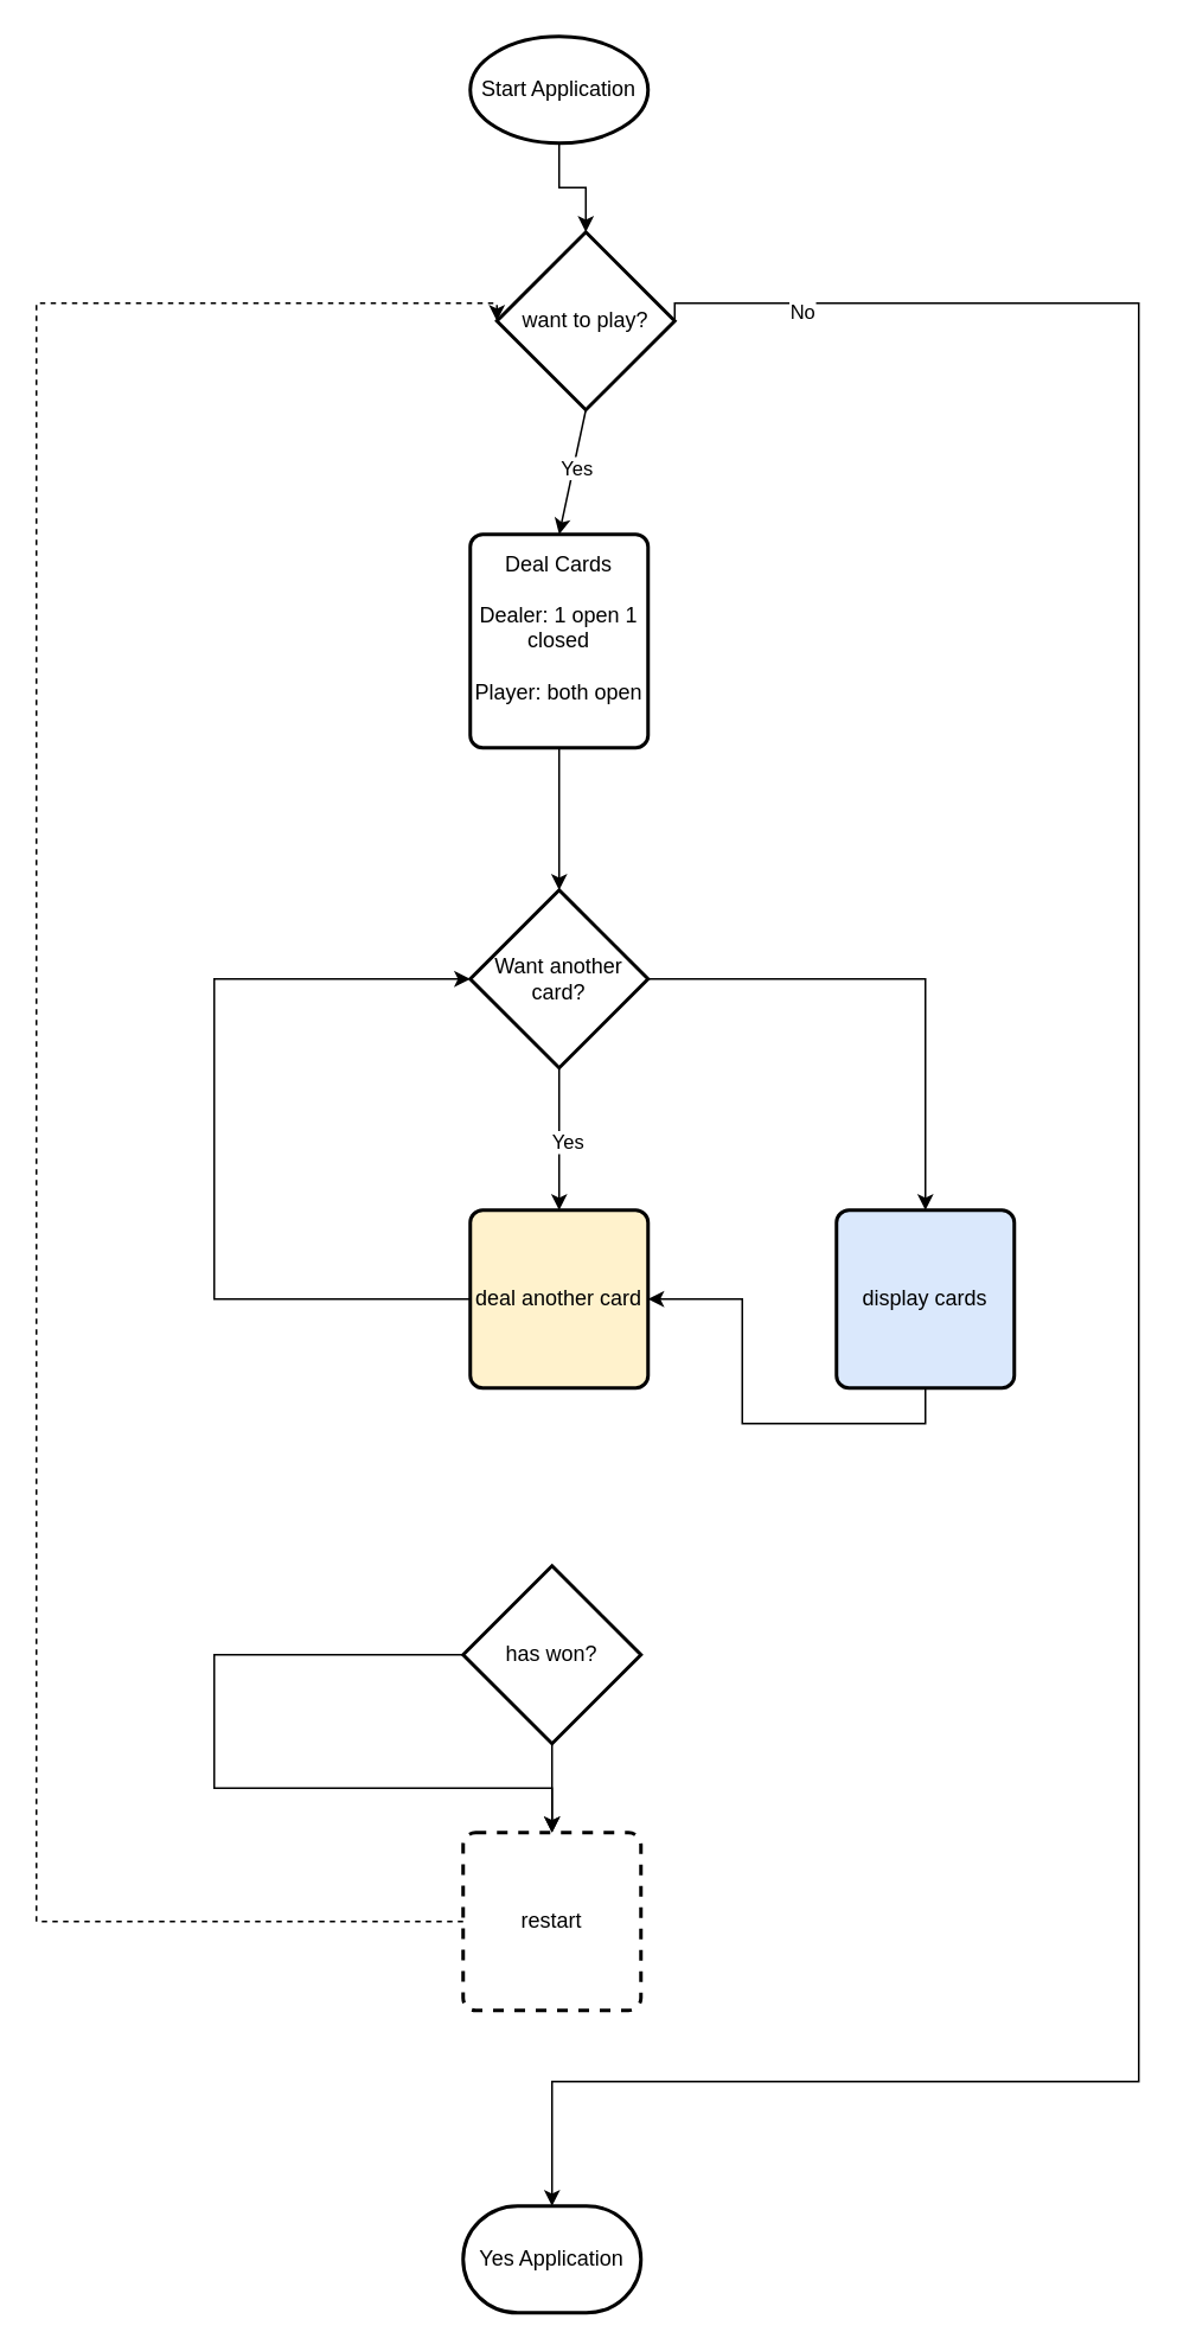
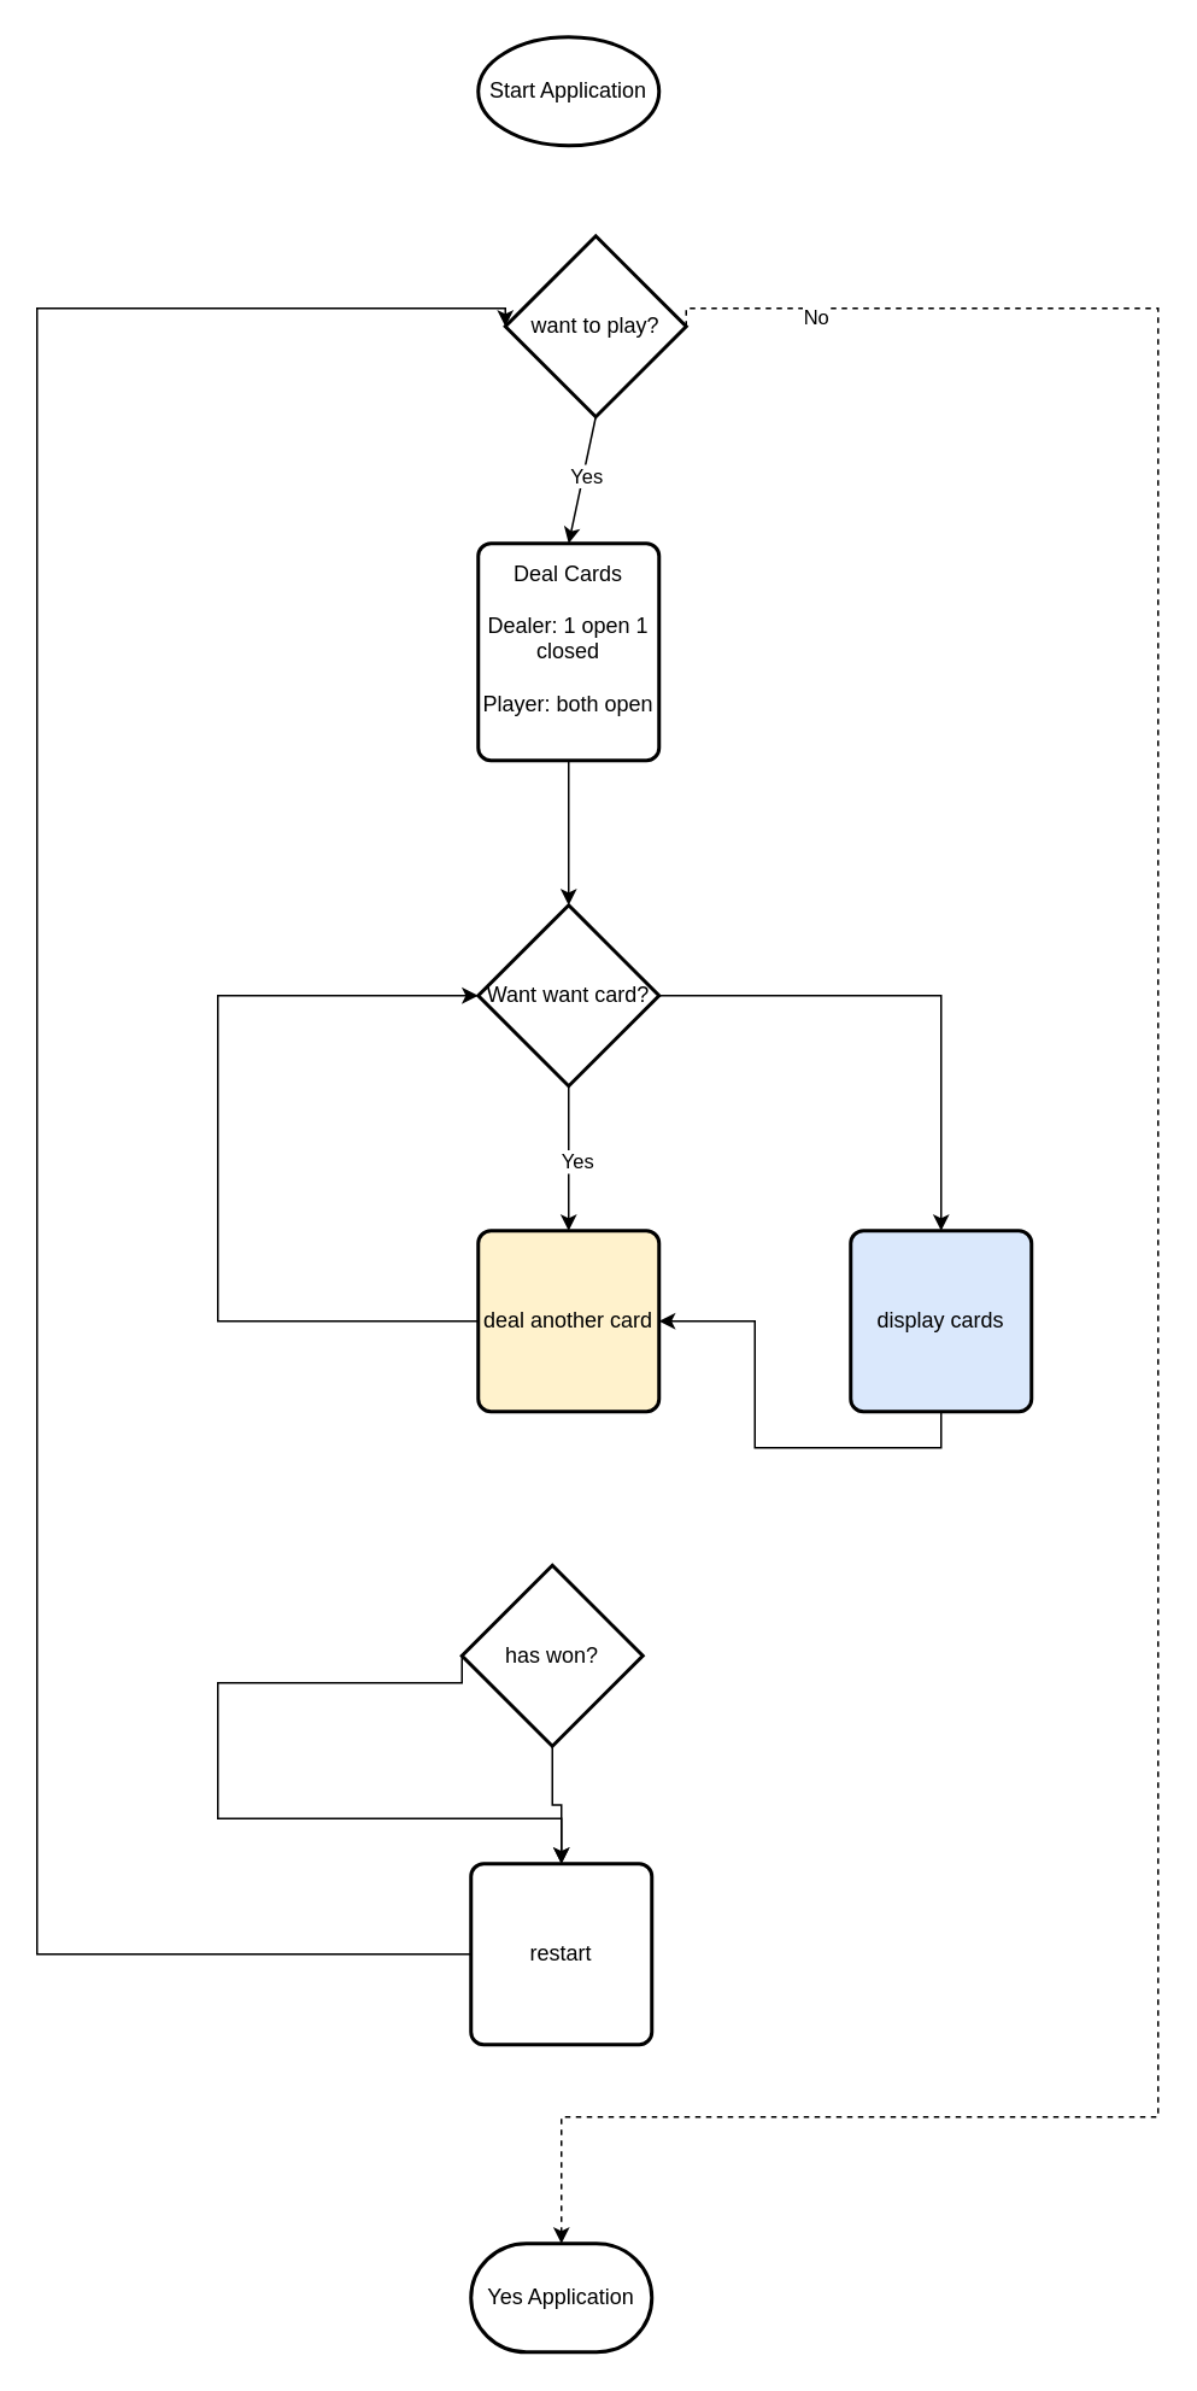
  <mxCell id="0" />
  <mxCell id="1" parent="0" />
- <mxCell id="2" value="" style="edgeStyle=orthogonalEdgeStyle;rounded=0;orthogonalLoop=1;jettySize=auto;html=1;" edge="1" parent="1" source="3" target="4"><mxGeometry relative="1" as="geometry" /></mxCell>
  <mxCell id="3" value="Start Application" style="strokeWidth=2;html=1;shape=mxgraph.flowchart.start_1;whiteSpace=wrap;" vertex="1" parent="1"><mxGeometry x="264" y="20" width="100" height="60" as="geometry" /></mxCell>
  <mxCell id="4" value="want to play?" style="strokeWidth=2;html=1;shape=mxgraph.flowchart.decision;whiteSpace=wrap;" vertex="1" parent="1"><mxGeometry x="279" y="130" width="100" height="100" as="geometry" /></mxCell>
  <mxCell id="5" value="" style="endArrow=classic;html=1;rounded=0;exitX=0.5;exitY=1;exitDx=0;exitDy=0;exitPerimeter=0;entryX=0.5;entryY=0;entryDx=0;entryDy=0;" edge="1" parent="1" source="4" target="8"><mxGeometry width="50" height="50" relative="1" as="geometry"><mxPoint x="290" y="410" as="sourcePoint" /><mxPoint x="250" y="270" as="targetPoint" /></mxGeometry></mxCell>
  <mxCell id="6" value="Yes" style="edgeLabel;html=1;align=center;verticalAlign=middle;resizable=0;points=[];" vertex="1" connectable="0" parent="5"><mxGeometry x="-0.075" y="1" relative="1" as="geometry"><mxPoint as="offset" /></mxGeometry></mxCell>
  <mxCell id="7" value="" style="edgeStyle=orthogonalEdgeStyle;rounded=0;orthogonalLoop=1;jettySize=auto;html=1;" edge="1" parent="1" source="8" target="12"><mxGeometry relative="1" as="geometry" /></mxCell>
  <mxCell id="8" value="&lt;div&gt;Deal Cards&lt;/div&gt;&lt;div&gt;&lt;br&gt;&lt;/div&gt;&lt;div&gt;Dealer: 1 open 1 closed&lt;/div&gt;&lt;div&gt;&lt;br&gt;&lt;/div&gt;&lt;div&gt;Player: both open&lt;br&gt;&lt;/div&gt;&lt;div&gt;&lt;br&gt;&lt;/div&gt;" style="rounded=1;whiteSpace=wrap;html=1;absoluteArcSize=1;arcSize=14;strokeWidth=2;" vertex="1" parent="1"><mxGeometry x="264" y="300" width="100" height="120" as="geometry" /></mxCell>
  <mxCell id="9" value="" style="edgeStyle=orthogonalEdgeStyle;rounded=0;orthogonalLoop=1;jettySize=auto;html=1;" edge="1" parent="1" source="12" target="13"><mxGeometry relative="1" as="geometry" /></mxCell>
  <mxCell id="10" value="&lt;div&gt;Yes&lt;/div&gt;" style="edgeLabel;html=1;align=center;verticalAlign=middle;resizable=0;points=[];" vertex="1" connectable="0" parent="9"><mxGeometry x="0.025" y="4" relative="1" as="geometry"><mxPoint as="offset" /></mxGeometry></mxCell>
  <mxCell id="11" style="edgeStyle=orthogonalEdgeStyle;rounded=0;orthogonalLoop=1;jettySize=auto;html=1;exitX=1;exitY=0.5;exitDx=0;exitDy=0;exitPerimeter=0;entryX=0.5;entryY=0;entryDx=0;entryDy=0;" edge="1" parent="1" source="12" target="15"><mxGeometry relative="1" as="geometry" /></mxCell>
- <mxCell id="12" value="Want another card?" style="strokeWidth=2;html=1;shape=mxgraph.flowchart.decision;whiteSpace=wrap;" vertex="1" parent="1"><mxGeometry x="264" y="500" width="100" height="100" as="geometry" /></mxCell>
+ <mxCell id="12" value="Want want card?" style="strokeWidth=2;html=1;shape=mxgraph.flowchart.decision;whiteSpace=wrap;" vertex="1" parent="1"><mxGeometry x="264" y="500" width="100" height="100" as="geometry" /></mxCell>
  <mxCell id="13" value="deal another card" style="rounded=1;whiteSpace=wrap;html=1;absoluteArcSize=1;arcSize=14;strokeWidth=2;fillColor=#fff2cc;" vertex="1" parent="1"><mxGeometry x="264" y="680" width="100" height="100" as="geometry" /></mxCell>
  <mxCell id="14" value="" style="endArrow=classic;html=1;rounded=0;exitX=0;exitY=0.5;exitDx=0;exitDy=0;entryX=0;entryY=0.5;entryDx=0;entryDy=0;entryPerimeter=0;" edge="1" parent="1" source="13" target="12"><mxGeometry width="50" height="50" relative="1" as="geometry"><mxPoint x="290" y="840" as="sourcePoint" /><mxPoint x="340" y="790" as="targetPoint" /><Array as="points"><mxPoint x="120" y="730" /><mxPoint x="120" y="550" /></Array></mxGeometry></mxCell>
  <mxCell id="15" value="display cards" style="rounded=1;whiteSpace=wrap;html=1;absoluteArcSize=1;arcSize=14;strokeWidth=2;fillColor=#dae8fc;" vertex="1" parent="1"><mxGeometry x="470" y="680" width="100" height="100" as="geometry" /></mxCell>
  <mxCell id="16" value="" style="edgeStyle=orthogonalEdgeStyle;rounded=0;orthogonalLoop=1;jettySize=auto;html=1;" edge="1" parent="1" source="18" target="20"><mxGeometry relative="1" as="geometry" /></mxCell>
  <mxCell id="17" style="edgeStyle=orthogonalEdgeStyle;rounded=0;orthogonalLoop=1;jettySize=auto;html=1;exitX=0;exitY=0.5;exitDx=0;exitDy=0;exitPerimeter=0;entryX=0.5;entryY=0;entryDx=0;entryDy=0;" edge="1" parent="1" source="18" target="20"><mxGeometry relative="1" as="geometry"><mxPoint x="220" y="1000" as="targetPoint" /><Array as="points"><mxPoint x="120" y="930" /><mxPoint x="120" y="1005" /><mxPoint x="310" y="1005" /></Array></mxGeometry></mxCell>
- <mxCell id="18" value="has won?" style="strokeWidth=2;html=1;shape=mxgraph.flowchart.decision;whiteSpace=wrap;" vertex="1" parent="1"><mxGeometry x="260" y="880" width="100" height="100" as="geometry" /></mxCell>
+ <mxCell id="18" value="has won?" style="strokeWidth=2;html=1;shape=mxgraph.flowchart.decision;whiteSpace=wrap;" vertex="1" parent="1"><mxGeometry x="255" y="865" width="100" height="100" as="geometry" /></mxCell>
  <mxCell id="19" style="edgeStyle=orthogonalEdgeStyle;rounded=0;orthogonalLoop=1;jettySize=auto;html=1;exitX=0.5;exitY=1;exitDx=0;exitDy=0;" edge="1" parent="1" source="15" target="13"><mxGeometry relative="1" as="geometry" /></mxCell>
- <mxCell id="20" value="restart" style="rounded=1;whiteSpace=wrap;html=1;absoluteArcSize=1;arcSize=14;strokeWidth=2;dashed=1;" vertex="1" parent="1"><mxGeometry x="260" y="1030" width="100" height="100" as="geometry" /></mxCell>
- <mxCell id="21" style="edgeStyle=orthogonalEdgeStyle;rounded=0;orthogonalLoop=1;jettySize=auto;html=1;exitX=0;exitY=0.5;exitDx=0;exitDy=0;entryX=0;entryY=0.5;entryDx=0;entryDy=0;entryPerimeter=0;dashed=1;" edge="1" parent="1" source="20" target="4"><mxGeometry relative="1" as="geometry"><Array as="points"><mxPoint x="20" y="1080" /><mxPoint x="20" y="170" /></Array></mxGeometry></mxCell>
+ <mxCell id="20" value="restart" style="rounded=1;whiteSpace=wrap;html=1;absoluteArcSize=1;arcSize=14;strokeWidth=2;" vertex="1" parent="1"><mxGeometry x="260" y="1030" width="100" height="100" as="geometry" /></mxCell>
+ <mxCell id="21" style="edgeStyle=orthogonalEdgeStyle;rounded=0;orthogonalLoop=1;jettySize=auto;html=1;exitX=0;exitY=0.5;exitDx=0;exitDy=0;entryX=0;entryY=0.5;entryDx=0;entryDy=0;entryPerimeter=0;" edge="1" parent="1" source="20" target="4"><mxGeometry relative="1" as="geometry"><Array as="points"><mxPoint x="20" y="1080" /><mxPoint x="20" y="170" /></Array></mxGeometry></mxCell>
  <mxCell id="22" value="Yes Application" style="strokeWidth=2;html=1;shape=mxgraph.flowchart.terminator;whiteSpace=wrap;" vertex="1" parent="1"><mxGeometry x="260" y="1240" width="100" height="60" as="geometry" /></mxCell>
- <mxCell id="23" style="edgeStyle=orthogonalEdgeStyle;rounded=0;orthogonalLoop=1;jettySize=auto;html=1;exitX=1;exitY=0.5;exitDx=0;exitDy=0;exitPerimeter=0;entryX=0.5;entryY=0;entryDx=0;entryDy=0;entryPerimeter=0;" edge="1" parent="1" source="4" target="22"><mxGeometry relative="1" as="geometry"><Array as="points"><mxPoint x="640" y="170" /><mxPoint x="640" y="1170" /><mxPoint x="310" y="1170" /></Array></mxGeometry></mxCell>
+ <mxCell id="23" style="edgeStyle=orthogonalEdgeStyle;rounded=0;orthogonalLoop=1;jettySize=auto;html=1;exitX=1;exitY=0.5;exitDx=0;exitDy=0;exitPerimeter=0;entryX=0.5;entryY=0;entryDx=0;entryDy=0;entryPerimeter=0;dashed=1;" edge="1" parent="1" source="4" target="22"><mxGeometry relative="1" as="geometry"><Array as="points"><mxPoint x="640" y="170" /><mxPoint x="640" y="1170" /><mxPoint x="310" y="1170" /></Array></mxGeometry></mxCell>
  <mxCell id="24" value="&lt;div&gt;No&lt;/div&gt;" style="edgeLabel;html=1;align=center;verticalAlign=middle;resizable=0;points=[];" vertex="1" connectable="0" parent="23"><mxGeometry x="-0.296" y="3" relative="1" as="geometry"><mxPoint x="-193" y="-313" as="offset" /></mxGeometry></mxCell>
